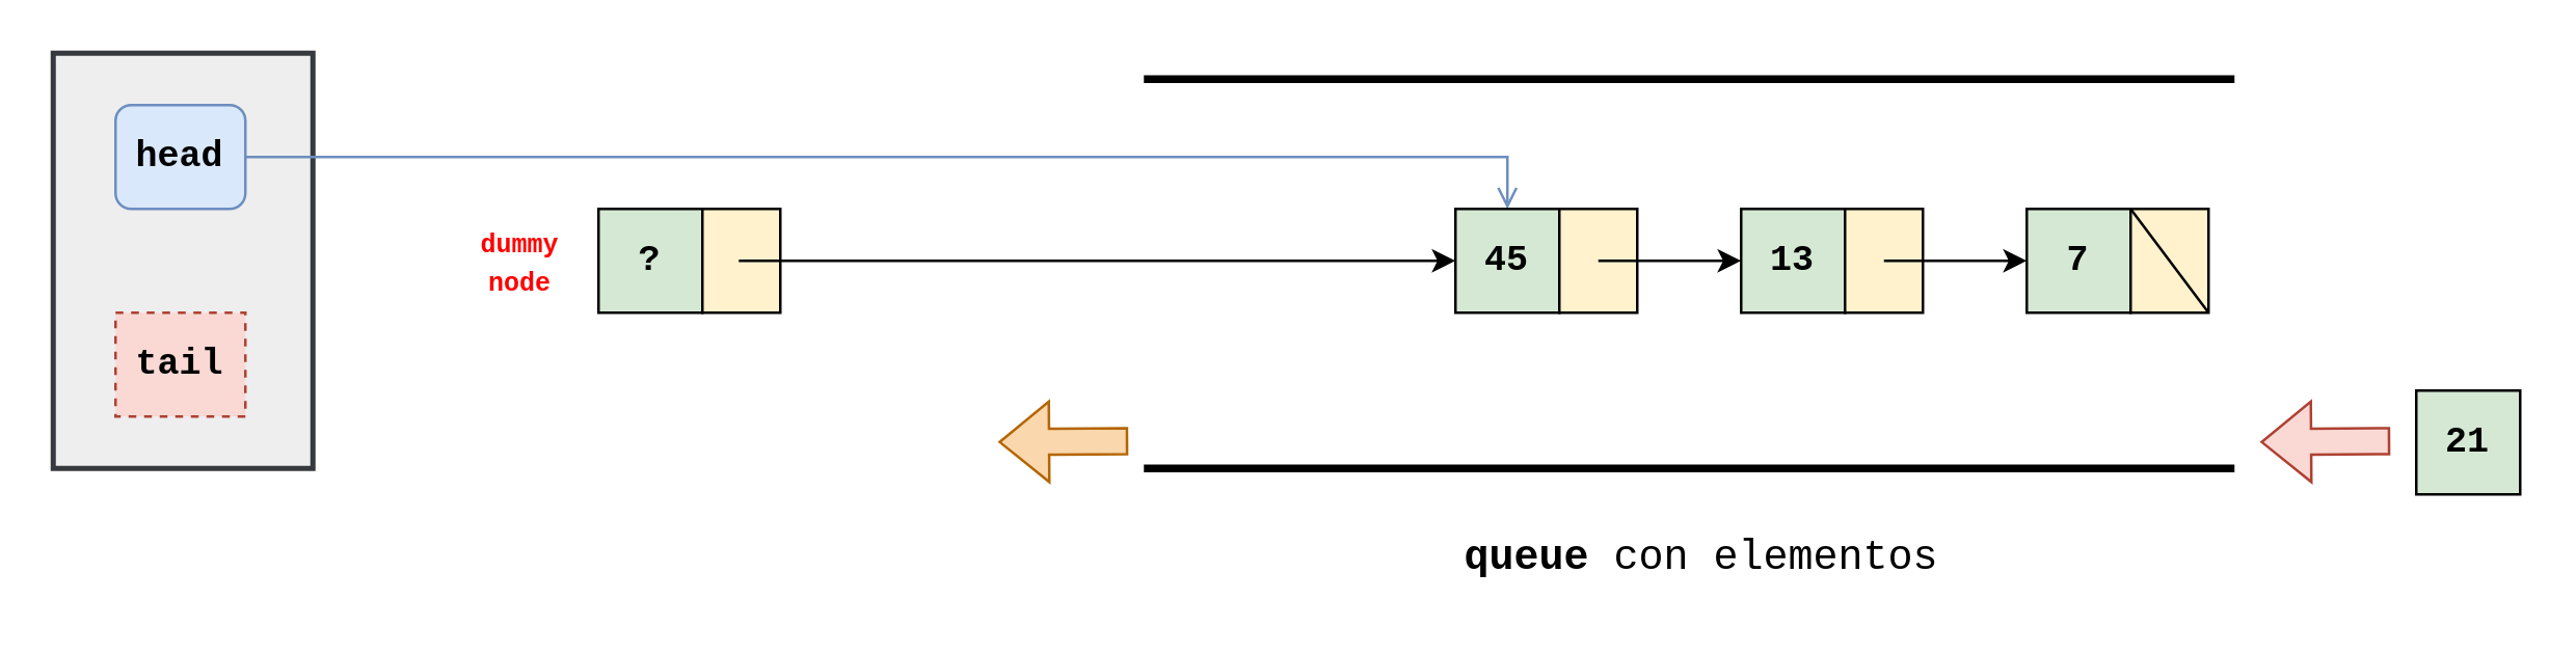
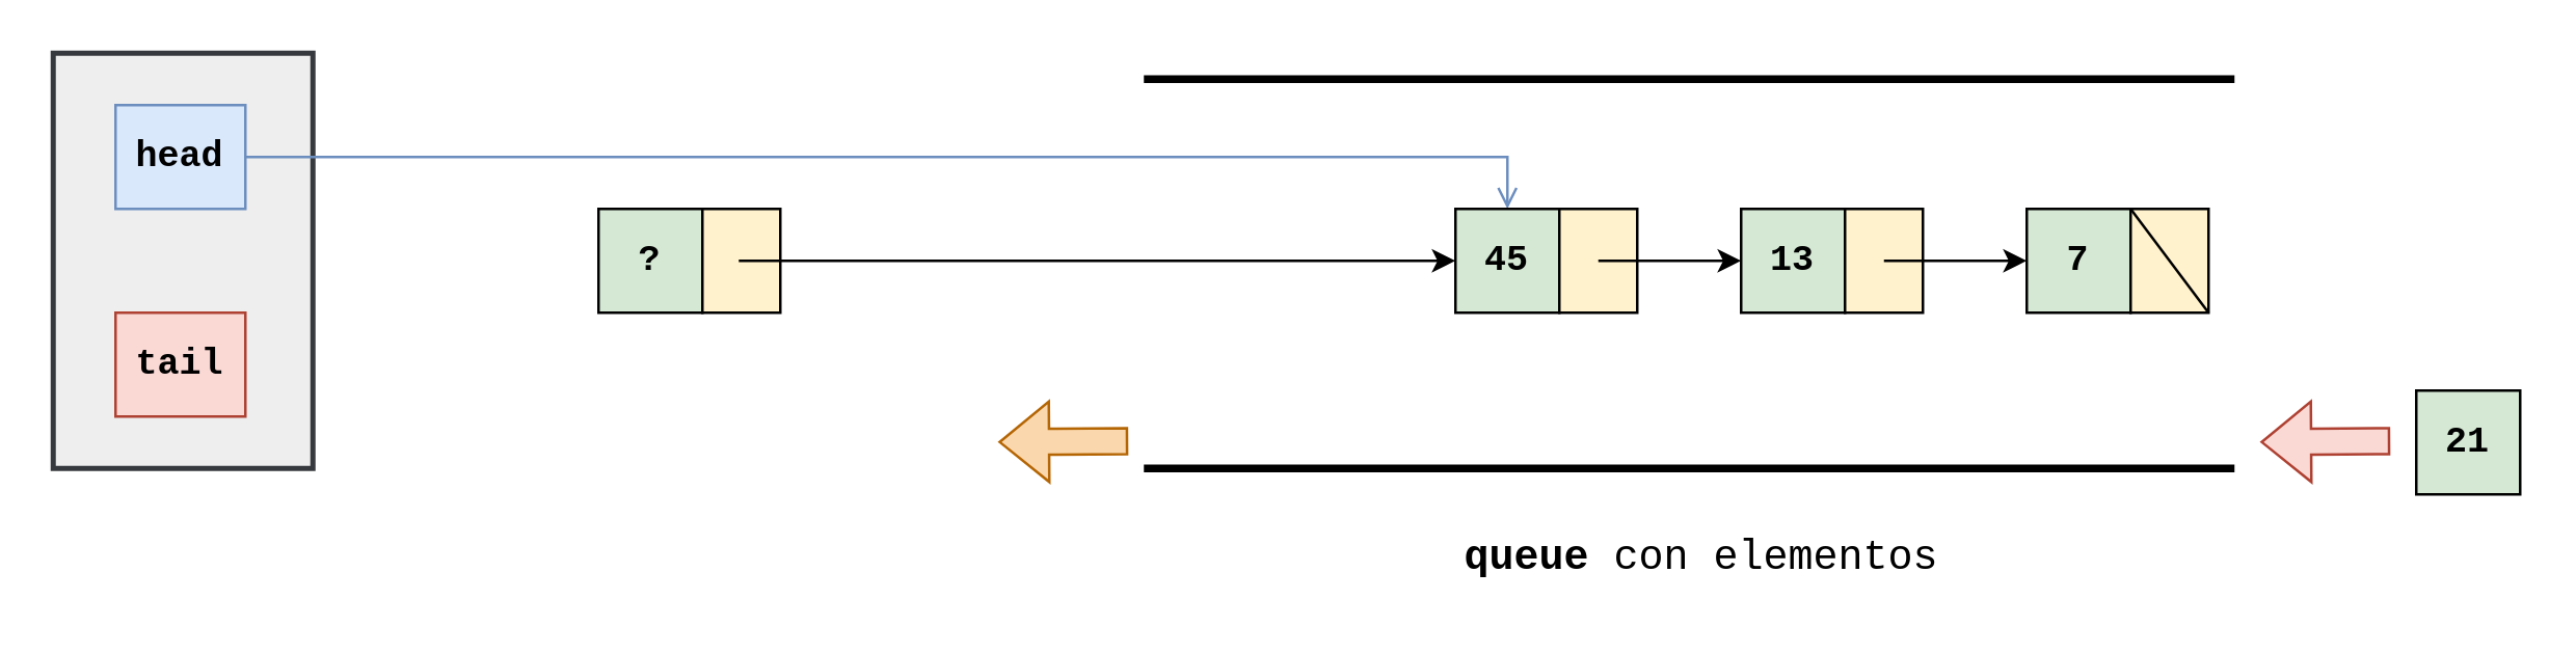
  <mxCell id="0" />
  <mxCell id="1" parent="0" />
  <mxCell id="2" value="" style="rounded=0;whiteSpace=wrap;html=1;fillColor=#eeeeee;strokeColor=#36393D;strokeWidth=2;" parent="1" vertex="1"><mxGeometry x="20" y="20" width="100" height="160" as="geometry" /></mxCell>
- <mxCell id="3" value="&lt;font style=&quot;font-size: 14px;&quot; face=&quot;Courier New&quot;&gt;&lt;b&gt;head&lt;/b&gt;&lt;/font&gt;" style="whiteSpace=wrap;html=1;fillColor=#dae8fc;strokeColor=#6C8EBF;rounded=1;" parent="1" vertex="1"><mxGeometry x="44" y="40" width="50" height="40" as="geometry" /></mxCell>
+ <mxCell id="3" value="&lt;font style=&quot;font-size: 14px;&quot; face=&quot;Courier New&quot;&gt;&lt;b&gt;head&lt;/b&gt;&lt;/font&gt;" style="rounded=0;whiteSpace=wrap;html=1;fillColor=#dae8fc;strokeColor=#6C8EBF;" parent="1" vertex="1"><mxGeometry x="44" y="40" width="50" height="40" as="geometry" /></mxCell>
  <mxCell id="4" value="" style="endArrow=open;html=1;rounded=0;exitX=1;exitY=0.5;exitDx=0;exitDy=0;strokeColor=#6C8EBF;entryX=0.5;entryY=0;entryDx=0;entryDy=0;" parent="1" source="3" target="13" edge="1"><mxGeometry width="50" height="50" relative="1" as="geometry"><mxPoint x="240" y="190" as="sourcePoint" /><mxPoint x="150" y="70" as="targetPoint" /><Array as="points"><mxPoint x="580" y="60" /></Array></mxGeometry></mxCell>
- <mxCell id="5" value="&lt;font style=&quot;font-size: 14px;&quot; face=&quot;Courier New&quot;&gt;&lt;b&gt;tail&lt;/b&gt;&lt;/font&gt;" style="rounded=0;whiteSpace=wrap;html=1;fillColor=#fad9d5;strokeColor=#ae4132;dashed=1;" parent="1" vertex="1"><mxGeometry x="44" y="120" width="50" height="40" as="geometry" /></mxCell>
+ <mxCell id="5" value="&lt;font style=&quot;font-size: 14px;&quot; face=&quot;Courier New&quot;&gt;&lt;b&gt;tail&lt;/b&gt;&lt;/font&gt;" style="rounded=0;whiteSpace=wrap;html=1;fillColor=#fad9d5;strokeColor=#ae4132;" parent="1" vertex="1"><mxGeometry x="44" y="120" width="50" height="40" as="geometry" /></mxCell>
  <mxCell id="6" value="" style="endArrow=none;html=1;rounded=0;exitX=1;exitY=1;exitDx=0;exitDy=0;entryX=0;entryY=0;entryDx=0;entryDy=0;" parent="1" source="8" target="8" edge="1"><mxGeometry width="50" height="50" relative="1" as="geometry"><mxPoint x="200" y="137" as="sourcePoint" /><mxPoint x="250" y="87" as="targetPoint" /></mxGeometry></mxCell>
  <mxCell id="7" value="&lt;font face=&quot;Courier New&quot;&gt;&lt;span style=&quot;font-size: 14px;&quot;&gt;&lt;b&gt;?&lt;/b&gt;&lt;/span&gt;&lt;/font&gt;" style="rounded=0;whiteSpace=wrap;html=1;fillColor=#d5e8d4;strokeColor=#000000;" parent="1" vertex="1"><mxGeometry x="230" y="80" width="40" height="40" as="geometry" /></mxCell>
  <mxCell id="8" value="" style="rounded=0;whiteSpace=wrap;html=1;fillColor=#fff2cc;strokeColor=#000000;" parent="1" vertex="1"><mxGeometry x="270" y="80" width="30" height="40" as="geometry" /></mxCell>
- <mxCell id="9" value="&lt;font color=&quot;#ff0000&quot; style=&quot;font-size: 10px;&quot; face=&quot;Courier New&quot;&gt;&lt;b&gt;dummy node&lt;/b&gt;&lt;/font&gt;" style="text;html=1;align=center;verticalAlign=middle;whiteSpace=wrap;rounded=0;" parent="1" vertex="1"><mxGeometry x="180" y="85" width="40" height="30" as="geometry" /></mxCell>
  <mxCell id="10" value="" style="endArrow=none;html=1;rounded=0;strokeWidth=3;" parent="1" edge="1"><mxGeometry width="50" height="50" relative="1" as="geometry"><mxPoint x="440" y="30" as="sourcePoint" /><mxPoint x="860" y="30" as="targetPoint" /></mxGeometry></mxCell>
  <mxCell id="11" value="" style="endArrow=none;html=1;rounded=0;strokeWidth=3;" parent="1" edge="1"><mxGeometry width="50" height="50" relative="1" as="geometry"><mxPoint x="440" y="180" as="sourcePoint" /><mxPoint x="860" y="180" as="targetPoint" /></mxGeometry></mxCell>
  <mxCell id="12" value="&lt;font style=&quot;font-size: 16px;&quot; face=&quot;Courier New&quot;&gt;&lt;b&gt;queue &lt;/b&gt;con elementos&lt;/font&gt;" style="text;html=1;align=center;verticalAlign=middle;whiteSpace=wrap;rounded=0;" parent="1" vertex="1"><mxGeometry x="550" y="200" width="210" height="30" as="geometry" /></mxCell>
  <mxCell id="13" value="&lt;font face=&quot;Courier New&quot;&gt;&lt;span style=&quot;font-size: 14px;&quot;&gt;&lt;b&gt;45&lt;/b&gt;&lt;/span&gt;&lt;/font&gt;" style="rounded=0;whiteSpace=wrap;html=1;fillColor=#d5e8d4;strokeColor=#000000;" parent="1" vertex="1"><mxGeometry x="560" y="80" width="40" height="40" as="geometry" /></mxCell>
  <mxCell id="14" value="" style="rounded=0;whiteSpace=wrap;html=1;fillColor=#fff2cc;strokeColor=#000000;" parent="1" vertex="1"><mxGeometry x="600" y="80" width="30" height="40" as="geometry" /></mxCell>
  <mxCell id="15" value="" style="endArrow=classic;html=1;rounded=0;" parent="1" edge="1"><mxGeometry width="50" height="50" relative="1" as="geometry"><mxPoint x="615" y="100" as="sourcePoint" /><mxPoint x="670" y="100" as="targetPoint" /></mxGeometry></mxCell>
  <mxCell id="16" value="&lt;font face=&quot;Courier New&quot;&gt;&lt;span style=&quot;font-size: 14px;&quot;&gt;&lt;b&gt;13&lt;/b&gt;&lt;/span&gt;&lt;/font&gt;" style="rounded=0;whiteSpace=wrap;html=1;fillColor=#d5e8d4;strokeColor=#000000;" parent="1" vertex="1"><mxGeometry x="670" y="80" width="40" height="40" as="geometry" /></mxCell>
  <mxCell id="17" value="" style="rounded=0;whiteSpace=wrap;html=1;fillColor=#fff2cc;strokeColor=#000000;" parent="1" vertex="1"><mxGeometry x="710" y="80" width="30" height="40" as="geometry" /></mxCell>
  <mxCell id="18" value="" style="endArrow=classic;html=1;rounded=0;" parent="1" edge="1"><mxGeometry width="50" height="50" relative="1" as="geometry"><mxPoint x="725" y="100" as="sourcePoint" /><mxPoint x="780" y="100" as="targetPoint" /></mxGeometry></mxCell>
  <mxCell id="19" value="&lt;font face=&quot;Courier New&quot;&gt;&lt;span style=&quot;font-size: 14px;&quot;&gt;&lt;b&gt;7&lt;/b&gt;&lt;/span&gt;&lt;/font&gt;" style="rounded=0;whiteSpace=wrap;html=1;fillColor=#d5e8d4;strokeColor=#000000;" parent="1" vertex="1"><mxGeometry x="780" y="80" width="40" height="40" as="geometry" /></mxCell>
  <mxCell id="20" value="" style="rounded=0;whiteSpace=wrap;html=1;fillColor=#fff2cc;strokeColor=#000000;" parent="1" vertex="1"><mxGeometry x="820" y="80" width="30" height="40" as="geometry" /></mxCell>
  <mxCell id="21" value="" style="endArrow=none;html=1;rounded=0;exitX=1;exitY=1;exitDx=0;exitDy=0;entryX=0;entryY=0;entryDx=0;entryDy=0;exitPerimeter=0;" parent="1" source="20" target="20" edge="1"><mxGeometry width="50" height="50" relative="1" as="geometry"><mxPoint x="500" y="260" as="sourcePoint" /><mxPoint x="550" y="210" as="targetPoint" /></mxGeometry></mxCell>
  <mxCell id="22" value="" style="shape=flexArrow;endArrow=classic;html=1;rounded=0;fillColor=#fad9d5;strokeColor=#ae4132;" parent="1" edge="1"><mxGeometry width="50" height="50" relative="1" as="geometry"><mxPoint x="920" y="169.5" as="sourcePoint" /><mxPoint x="870" y="169.84" as="targetPoint" /></mxGeometry></mxCell>
  <mxCell id="23" value="" style="endArrow=classic;html=1;rounded=0;entryX=0;entryY=0.5;entryDx=0;entryDy=0;" parent="1" target="13" edge="1"><mxGeometry width="50" height="50" relative="1" as="geometry"><mxPoint x="284" y="100" as="sourcePoint" /><mxPoint x="570" y="110" as="targetPoint" /></mxGeometry></mxCell>
  <mxCell id="24" value="" style="shape=flexArrow;endArrow=classic;html=1;rounded=0;fillColor=#fad7ac;strokeColor=#b46504;" parent="1" edge="1"><mxGeometry width="50" height="50" relative="1" as="geometry"><mxPoint x="434" y="169.5" as="sourcePoint" /><mxPoint x="384" y="169.84" as="targetPoint" /></mxGeometry></mxCell>
  <mxCell id="25" value="&lt;font face=&quot;Courier New&quot;&gt;&lt;span style=&quot;font-size: 14px;&quot;&gt;&lt;b&gt;21&lt;/b&gt;&lt;/span&gt;&lt;/font&gt;" style="rounded=0;whiteSpace=wrap;html=1;fillColor=#d5e8d4;strokeColor=#000000;" vertex="1" parent="1"><mxGeometry x="930" y="150" width="40" height="40" as="geometry" /></mxCell>
